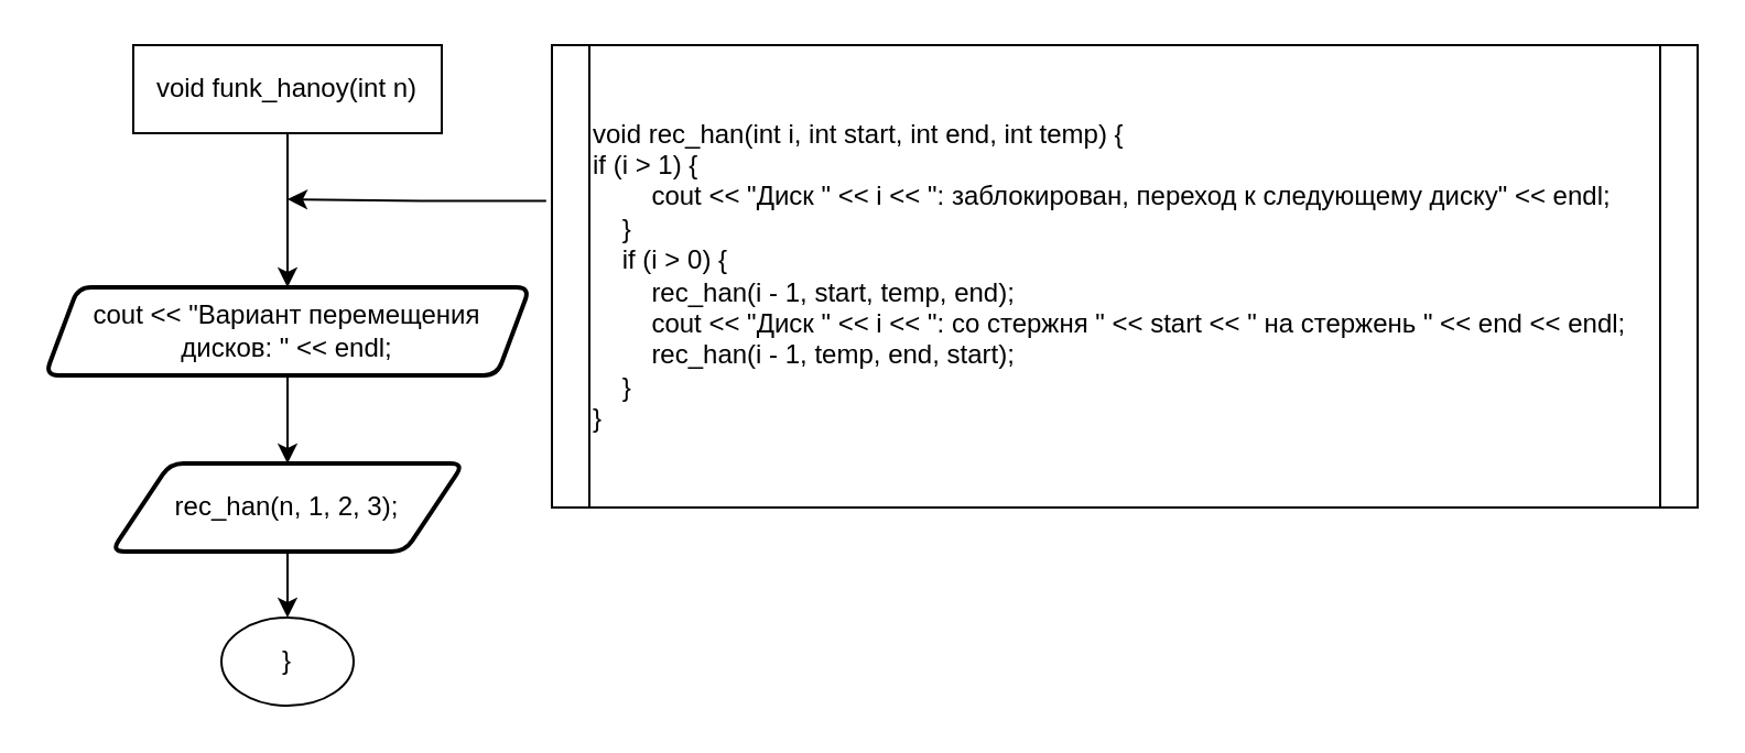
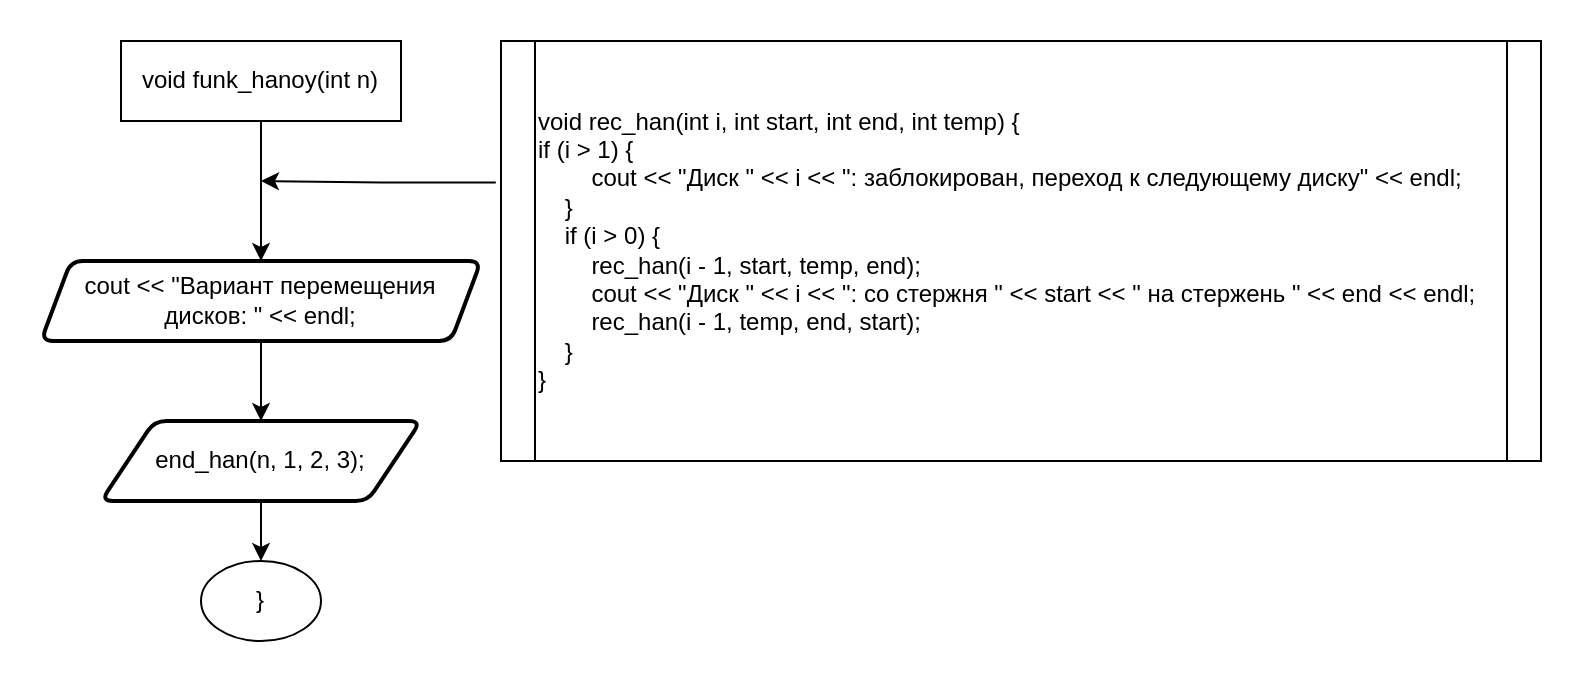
  <mxCell id="0" />
  <mxCell id="1" parent="0" />
  <mxCell id="2" style="edgeStyle=orthogonalEdgeStyle;rounded=0;orthogonalLoop=1;jettySize=auto;html=1;exitX=0.5;exitY=1;exitDx=0;exitDy=0;" edge="1" parent="1" source="3" target="5"><mxGeometry relative="1" as="geometry"><mxPoint x="130" y="90" as="targetPoint" /></mxGeometry></mxCell>
  <mxCell id="3" value="void funk_hanoy(int n)" style="whiteSpace=wrap;html=1;rounded=0;" vertex="1" parent="1"><mxGeometry x="60" y="20" width="140" height="40" as="geometry" /></mxCell>
  <mxCell id="4" style="edgeStyle=orthogonalEdgeStyle;rounded=0;orthogonalLoop=1;jettySize=auto;html=1;exitX=0.5;exitY=1;exitDx=0;exitDy=0;" edge="1" parent="1" source="5"><mxGeometry relative="1" as="geometry"><mxPoint x="130" y="210" as="targetPoint" /></mxGeometry></mxCell>
  <mxCell id="5" value="cout &amp;lt;&amp;lt; &quot;Вариант перемещения дисков: &quot; &amp;lt;&amp;lt; endl;" style="shape=parallelogram;html=1;strokeWidth=2;perimeter=parallelogramPerimeter;whiteSpace=wrap;rounded=1;arcSize=12;size=0.068;" vertex="1" parent="1"><mxGeometry x="20" y="130" width="220" height="40" as="geometry" /></mxCell>
  <mxCell id="6" style="edgeStyle=orthogonalEdgeStyle;rounded=0;orthogonalLoop=1;jettySize=auto;html=1;exitX=-0.005;exitY=0.337;exitDx=0;exitDy=0;exitPerimeter=0;" edge="1" parent="1" source="7"><mxGeometry relative="1" as="geometry"><mxPoint x="130" y="90" as="targetPoint" /></mxGeometry></mxCell>
  <mxCell id="7" value="&lt;div&gt;void rec_han(int i, int start, int end, int temp) {&lt;/div&gt;&lt;div&gt;if (i &amp;gt; 1) {&lt;span style=&quot;&quot;&gt;&lt;/span&gt;&lt;/div&gt;&lt;div&gt;&lt;span style=&quot;&quot;&gt;&lt;span style=&quot;&quot;&gt;&lt;span style=&quot;white-space: pre;&quot;&gt;&amp;nbsp;&amp;nbsp;&amp;nbsp;&amp;nbsp;&lt;/span&gt;&lt;span style=&quot;white-space: pre;&quot;&gt;&amp;nbsp;&amp;nbsp;&amp;nbsp;&amp;nbsp;&lt;/span&gt;&lt;/span&gt;cout &amp;lt;&amp;lt; &quot;Диск &quot; &amp;lt;&amp;lt; i &amp;lt;&amp;lt; &quot;: заблокирован, переход к следующему диску&quot; &amp;lt;&amp;lt; endl;&lt;/span&gt;&lt;/div&gt;&lt;div&gt;&lt;span style=&quot;&quot;&gt;&lt;span style=&quot;&quot;&gt;&lt;span style=&quot;white-space: pre;&quot;&gt;&amp;nbsp;&amp;nbsp;&amp;nbsp;&amp;nbsp;&lt;/span&gt;&lt;/span&gt;}&lt;/span&gt;&lt;/div&gt;&lt;div&gt;&lt;span style=&quot;&quot;&gt;&lt;span style=&quot;&quot;&gt;&lt;span style=&quot;white-space: pre;&quot;&gt;&amp;nbsp;&amp;nbsp;&amp;nbsp;&amp;nbsp;&lt;/span&gt;&lt;/span&gt;if (i &amp;gt; 0) {&lt;/span&gt;&lt;/div&gt;&lt;div&gt;&lt;span style=&quot;&quot;&gt;&lt;span style=&quot;&quot;&gt;&lt;span style=&quot;white-space: pre;&quot;&gt;&amp;nbsp;&amp;nbsp;&amp;nbsp;&amp;nbsp;&lt;/span&gt;&lt;span style=&quot;white-space: pre;&quot;&gt;&amp;nbsp;&amp;nbsp;&amp;nbsp;&amp;nbsp;&lt;/span&gt;&lt;/span&gt;rec_han(i - 1, start, temp, end);&lt;/span&gt;&lt;/div&gt;&lt;div&gt;&lt;span style=&quot;&quot;&gt;&lt;span style=&quot;&quot;&gt;&lt;span style=&quot;white-space: pre;&quot;&gt;&amp;nbsp;&amp;nbsp;&amp;nbsp;&amp;nbsp;&lt;/span&gt;&lt;span style=&quot;white-space: pre;&quot;&gt;&amp;nbsp;&amp;nbsp;&amp;nbsp;&amp;nbsp;&lt;/span&gt;&lt;/span&gt;cout &amp;lt;&amp;lt; &quot;Диск &quot; &amp;lt;&amp;lt; i &amp;lt;&amp;lt; &quot;: cо стержня &quot; &amp;lt;&amp;lt; start &amp;lt;&amp;lt; &quot; на стержень &quot; &amp;lt;&amp;lt; end &amp;lt;&amp;lt; endl;&lt;/span&gt;&lt;/div&gt;&lt;div&gt;&lt;span style=&quot;&quot;&gt;&lt;span style=&quot;&quot;&gt;&lt;span style=&quot;white-space: pre;&quot;&gt;&amp;nbsp;&amp;nbsp;&amp;nbsp;&amp;nbsp;&lt;/span&gt;&lt;span style=&quot;white-space: pre;&quot;&gt;&amp;nbsp;&amp;nbsp;&amp;nbsp;&amp;nbsp;&lt;/span&gt;&lt;/span&gt;rec_han(i - 1, temp, end, start);&lt;/span&gt;&lt;/div&gt;&lt;div&gt;&lt;span style=&quot;&quot;&gt;&lt;span style=&quot;&quot;&gt;&lt;span style=&quot;white-space: pre;&quot;&gt;&amp;nbsp;&amp;nbsp;&amp;nbsp;&amp;nbsp;&lt;/span&gt;&lt;/span&gt;}&lt;/span&gt;&lt;/div&gt;&lt;div&gt;}&lt;/div&gt;" style="shape=process;whiteSpace=wrap;html=1;backgroundOutline=1;align=left;size=0.032;" vertex="1" parent="1"><mxGeometry x="250" y="20" width="520" height="210" as="geometry" /></mxCell>
  <mxCell id="8" style="edgeStyle=orthogonalEdgeStyle;rounded=0;orthogonalLoop=1;jettySize=auto;html=1;exitX=0.5;exitY=1;exitDx=0;exitDy=0;" edge="1" parent="1" source="9" target="10"><mxGeometry relative="1" as="geometry"><mxPoint x="130.333" y="280" as="targetPoint" /></mxGeometry></mxCell>
- <mxCell id="9" value="rec_han(n, 1, 2, 3);" style="shape=parallelogram;html=1;strokeWidth=2;perimeter=parallelogramPerimeter;whiteSpace=wrap;rounded=1;arcSize=12;size=0.167;" vertex="1" parent="1"><mxGeometry x="50" y="210" width="160" height="40" as="geometry" /></mxCell>
+ <mxCell id="9" value="end_han(n, 1, 2, 3);" style="shape=parallelogram;html=1;strokeWidth=2;perimeter=parallelogramPerimeter;whiteSpace=wrap;rounded=1;arcSize=12;size=0.167;" vertex="1" parent="1"><mxGeometry x="50" y="210" width="160" height="40" as="geometry" /></mxCell>
  <mxCell id="10" value="}" style="ellipse;whiteSpace=wrap;html=1;" vertex="1" parent="1"><mxGeometry x="100.01" y="280" width="59.99" height="40" as="geometry" /></mxCell>
